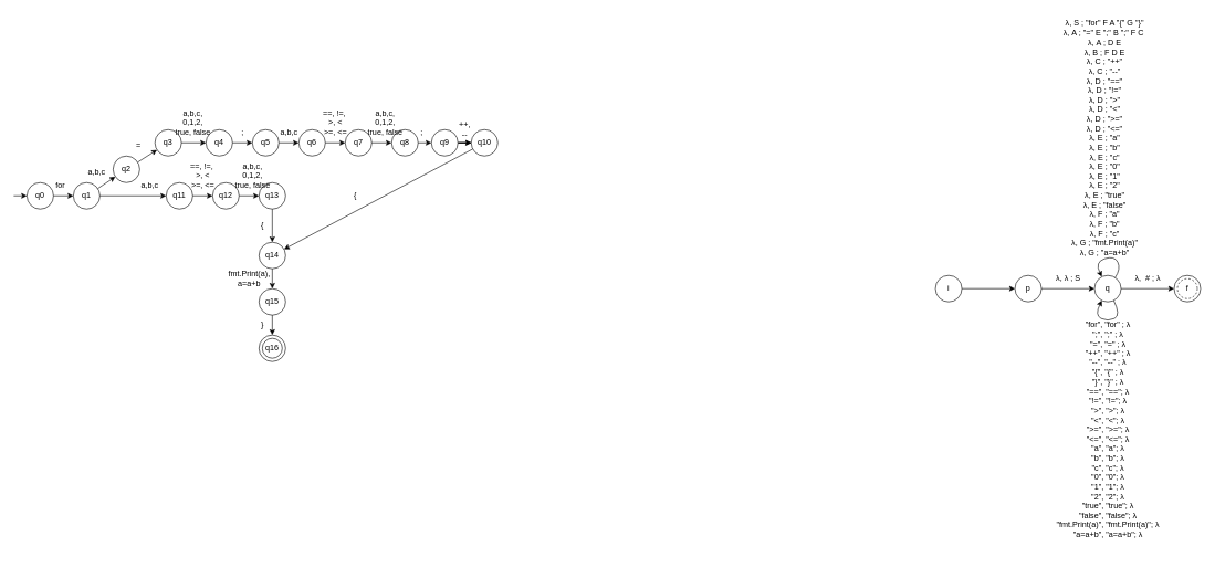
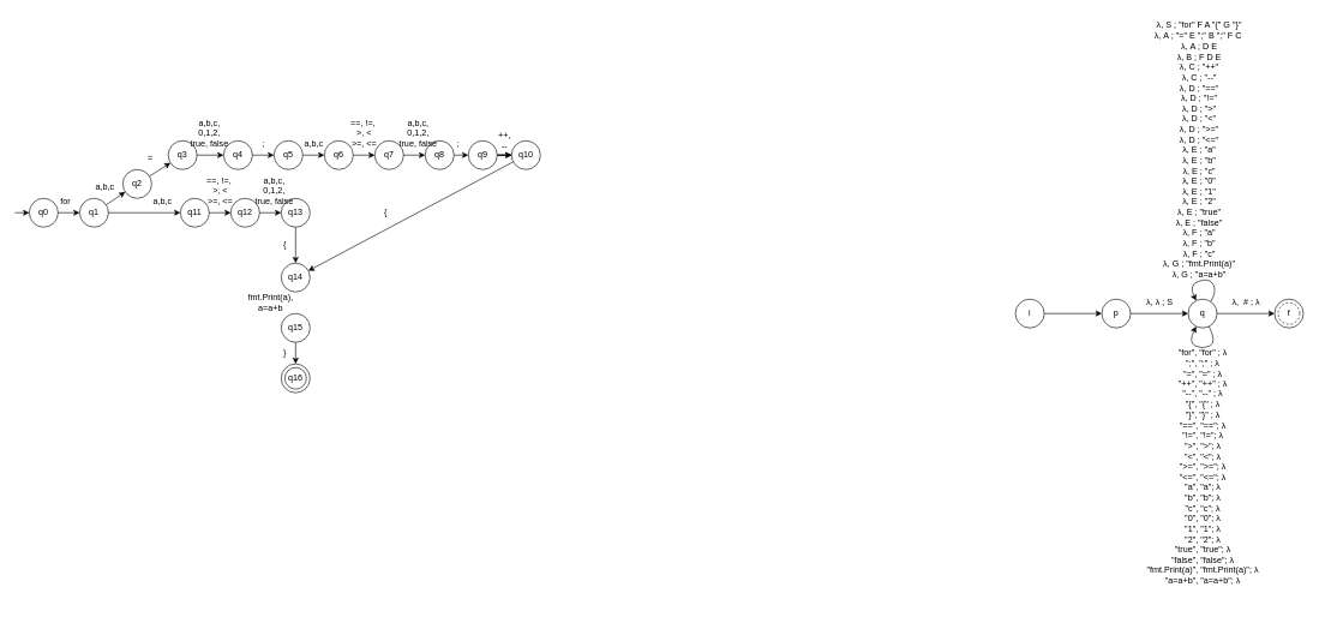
  <mxCell id="0" />
  <mxCell id="1" parent="0" />
  <mxCell id="2" value="i" style="ellipse;whiteSpace=wrap;html=1;aspect=fixed;" vertex="1" parent="1"><mxGeometry x="1410" y="415" width="40" height="40" as="geometry" /></mxCell>
  <mxCell id="3" value="p" style="ellipse;whiteSpace=wrap;html=1;aspect=fixed;" vertex="1" parent="1"><mxGeometry x="1530" y="415" width="40" height="40" as="geometry" /></mxCell>
  <mxCell id="4" value="q" style="ellipse;whiteSpace=wrap;html=1;aspect=fixed;" vertex="1" parent="1"><mxGeometry x="1650" y="415" width="40" height="40" as="geometry" /></mxCell>
  <mxCell id="5" value="" style="group" vertex="1" connectable="0" parent="1"><mxGeometry x="1770" y="415" width="40" height="40" as="geometry" /></mxCell>
  <mxCell id="6" value="" style="ellipse;whiteSpace=wrap;html=1;aspect=fixed;" vertex="1" parent="5"><mxGeometry width="40" height="40" as="geometry" /></mxCell>
  <mxCell id="7" value="f" style="ellipse;whiteSpace=wrap;html=1;aspect=fixed;dashed=1;" vertex="1" parent="5"><mxGeometry x="5" y="5" width="30" height="30" as="geometry" /></mxCell>
  <mxCell id="8" value="" style="endArrow=classic;html=1;rounded=0;" edge="1" parent="1" source="2" target="3"><mxGeometry width="50" height="50" relative="1" as="geometry"><mxPoint x="1530" y="375" as="sourcePoint" /><mxPoint x="1580" y="325" as="targetPoint" /></mxGeometry></mxCell>
  <mxCell id="9" value="" style="endArrow=classic;html=1;rounded=0;" edge="1" parent="1" source="3" target="4"><mxGeometry width="50" height="50" relative="1" as="geometry"><mxPoint x="1468" y="487" as="sourcePoint" /><mxPoint x="1542" y="453" as="targetPoint" /></mxGeometry></mxCell>
  <mxCell id="10" value="" style="endArrow=classic;html=1;rounded=0;" edge="1" parent="1" source="4" target="6"><mxGeometry width="50" height="50" relative="1" as="geometry"><mxPoint x="1580" y="445" as="sourcePoint" /><mxPoint x="1660" y="445" as="targetPoint" /></mxGeometry></mxCell>
  <mxCell id="11" value="λ, λ ; S" style="text;html=1;align=center;verticalAlign=middle;resizable=0;points=[];autosize=1;strokeColor=none;fillColor=none;" vertex="1" parent="1"><mxGeometry x="1580" y="405" width="60" height="30" as="geometry" /></mxCell>
  <mxCell id="12" value="λ,&amp;nbsp; # ; λ" style="text;html=1;align=center;verticalAlign=middle;resizable=0;points=[];autosize=1;strokeColor=none;fillColor=none;" vertex="1" parent="1"><mxGeometry x="1700" y="405" width="60" height="30" as="geometry" /></mxCell>
  <mxCell id="13" value="&lt;div&gt;&lt;div&gt;λ, S ; &quot;for&quot; F A &quot;{&quot; G &quot;}&quot;&lt;/div&gt;&lt;div&gt;λ, A ; &quot;=&quot; E &quot;;&quot; B&amp;nbsp;&quot;;&quot; F C&amp;nbsp;&lt;/div&gt;&lt;div&gt;λ, A ; D E&lt;/div&gt;&lt;div&gt;λ, B ; F D E&lt;/div&gt;&lt;div&gt;λ, C ; &quot;++&quot;&lt;/div&gt;&lt;div&gt;λ, C ; &quot;--&quot;&lt;/div&gt;&lt;div&gt;λ, D ; &quot;==&quot;&lt;/div&gt;&lt;div&gt;λ, D ; &quot;!=&quot;&lt;/div&gt;&lt;div&gt;λ, D ; &quot;&amp;gt;&quot;&lt;/div&gt;&lt;div&gt;λ, D ; &quot;&amp;lt;&quot;&lt;/div&gt;&lt;div&gt;λ, D ; &quot;&amp;gt;=&quot;&lt;/div&gt;&lt;div&gt;λ, D ; &quot;&amp;lt;=&quot;&lt;/div&gt;&lt;div&gt;λ, E ; &quot;a&quot;&lt;/div&gt;&lt;div&gt;λ, E ; &quot;b&quot;&lt;/div&gt;&lt;div&gt;λ, E ; &quot;c&quot;&lt;/div&gt;&lt;div&gt;λ, E ; &quot;0&quot;&lt;/div&gt;&lt;div&gt;λ, E ; &quot;1&quot;&lt;/div&gt;&lt;div&gt;λ, E ; &quot;2&quot;&lt;/div&gt;&lt;div&gt;λ, E ; &quot;true&quot;&lt;/div&gt;&lt;div&gt;λ, E ; &quot;false&quot;&lt;/div&gt;&lt;div&gt;λ, F ; &quot;a&quot;&lt;/div&gt;&lt;div&gt;λ, F ; &quot;b&quot;&lt;/div&gt;&lt;div&gt;λ, F ; &quot;c&quot;&lt;/div&gt;&lt;div&gt;λ, G ; &quot;fmt.Print(a)&quot;&lt;/div&gt;&lt;div&gt;λ, G ; &quot;a=a+b&quot;&lt;/div&gt;&lt;/div&gt;&lt;div&gt;&lt;br&gt;&lt;/div&gt;" style="text;html=1;align=center;verticalAlign=middle;resizable=0;points=[];autosize=1;strokeColor=none;fillColor=none;" vertex="1" parent="1"><mxGeometry x="1590" y="20" width="150" height="390" as="geometry" /></mxCell>
  <mxCell id="14" value="" style="curved=1;endArrow=classic;html=1;rounded=0;" edge="1" parent="1" source="4" target="4"><mxGeometry width="50" height="50" relative="1" as="geometry"><mxPoint x="1530" y="335" as="sourcePoint" /><mxPoint x="1580" y="285" as="targetPoint" /><Array as="points"><mxPoint x="1690" y="405" /><mxPoint x="1680" y="385" /><mxPoint x="1650" y="395" /></Array></mxGeometry></mxCell>
  <mxCell id="15" value="" style="curved=1;endArrow=classic;html=1;rounded=0;" edge="1" parent="1" source="4" target="4"><mxGeometry width="50" height="50" relative="1" as="geometry"><mxPoint x="1681" y="498" as="sourcePoint" /><mxPoint x="1661" y="497" as="targetPoint" /><Array as="points"><mxPoint x="1690" y="475" /><mxPoint x="1670" y="485" /><mxPoint x="1650" y="475" /></Array></mxGeometry></mxCell>
  <mxCell id="16" value="&lt;div&gt;&lt;div&gt;&lt;div&gt;&quot;for&quot;, &quot;for&quot; ; λ&lt;/div&gt;&lt;div&gt;&quot;;&quot;, &quot;;&quot; ; λ&lt;/div&gt;&lt;div&gt;&quot;=&quot;, &quot;=&quot; ; λ&lt;/div&gt;&lt;div&gt;&quot;++&quot;, &quot;++&quot; ; λ&lt;/div&gt;&lt;div&gt;&quot;--&quot;, &quot;--&quot; ; λ&lt;/div&gt;&lt;div&gt;&quot;{&quot;, &quot;{&quot; ; λ&lt;/div&gt;&lt;div&gt;&quot;}&quot;, &quot;}&quot; ; λ&lt;/div&gt;&lt;div&gt;&quot;==&quot;, &quot;==&quot;; λ&lt;/div&gt;&lt;div&gt;&quot;!=&quot;, &quot;!=&quot;; λ&lt;/div&gt;&lt;div&gt;&quot;&amp;gt;&quot;, &quot;&amp;gt;&quot;; λ&lt;/div&gt;&lt;div&gt;&quot;&amp;lt;&quot;, &quot;&amp;lt;&quot;; λ&lt;/div&gt;&lt;div&gt;&quot;&amp;gt;=&quot;, &quot;&amp;gt;=&quot;; λ&lt;/div&gt;&lt;div&gt;&quot;&amp;lt;=&quot;, &quot;&amp;lt;=&quot;; λ&lt;/div&gt;&lt;div&gt;&quot;a&quot;, &quot;a&quot;; λ&lt;/div&gt;&lt;div&gt;&quot;b&quot;, &quot;b&quot;; λ&lt;/div&gt;&lt;div&gt;&quot;c&quot;, &quot;c&quot;; λ&lt;/div&gt;&lt;div&gt;&quot;0&quot;, &quot;0&quot;; λ&lt;/div&gt;&lt;div&gt;&quot;1&quot;, &quot;1&quot;; λ&lt;/div&gt;&lt;div&gt;&quot;2&quot;, &quot;2&quot;; λ&lt;/div&gt;&lt;div&gt;&quot;true&quot;, &quot;true&quot;; λ&lt;/div&gt;&lt;div&gt;&quot;false&quot;, &quot;false&quot;; λ&lt;/div&gt;&lt;div&gt;&quot;fmt.Print(a)&quot;, &quot;fmt.Print(a)&quot;; λ&lt;/div&gt;&lt;div&gt;&quot;a=a+b&quot;, &quot;a=a+b&quot;; λ&lt;/div&gt;&lt;/div&gt;&lt;/div&gt;&lt;div&gt;&lt;br&gt;&lt;/div&gt;" style="text;html=1;align=center;verticalAlign=middle;resizable=0;points=[];autosize=1;strokeColor=none;fillColor=none;" vertex="1" parent="1"><mxGeometry x="1580" y="475" width="180" height="360" as="geometry" /></mxCell>
  <mxCell id="17" value="q0" style="ellipse;whiteSpace=wrap;html=1;aspect=fixed;" vertex="1" parent="1"><mxGeometry x="40" y="275" width="40" height="40" as="geometry" /></mxCell>
  <mxCell id="18" value="q1" style="ellipse;whiteSpace=wrap;html=1;aspect=fixed;" vertex="1" parent="1"><mxGeometry x="110" y="275" width="40" height="40" as="geometry" /></mxCell>
  <mxCell id="19" value="" style="group" vertex="1" connectable="0" parent="1"><mxGeometry x="390" y="505" width="40" height="40" as="geometry" /></mxCell>
  <mxCell id="20" value="" style="ellipse;whiteSpace=wrap;html=1;aspect=fixed;" vertex="1" parent="19"><mxGeometry width="40" height="40" as="geometry" /></mxCell>
  <mxCell id="21" value="q16" style="ellipse;whiteSpace=wrap;html=1;aspect=fixed;" vertex="1" parent="19"><mxGeometry x="5" y="5" width="30" height="30" as="geometry" /></mxCell>
  <mxCell id="22" value="" style="endArrow=classic;html=1;rounded=0;" edge="1" parent="1" source="17" target="18"><mxGeometry width="50" height="50" relative="1" as="geometry"><mxPoint x="110" y="235" as="sourcePoint" /><mxPoint x="160" as="targetPoint" y="185" /></mxGeometry></mxCell>
  <mxCell id="23" value="" style="endArrow=classic;html=1;rounded=0;" edge="1" parent="1" source="18" target="25"><mxGeometry width="50" height="50" relative="1" as="geometry"><mxPoint x="48" y="347" as="sourcePoint" /><mxPoint x="193" y="256" as="targetPoint" /></mxGeometry></mxCell>
  <mxCell id="24" value="for" style="text;html=1;align=center;verticalAlign=middle;resizable=0;points=[];autosize=1;strokeColor=none;fillColor=none;" vertex="1" parent="1"><mxGeometry x="70" y="265" width="40" height="30" as="geometry" /></mxCell>
  <mxCell id="25" value="q2" style="ellipse;whiteSpace=wrap;html=1;aspect=fixed;" vertex="1" parent="1"><mxGeometry x="170" y="235" width="40" height="40" as="geometry" /></mxCell>
  <mxCell id="26" value="a,b,c" style="text;html=1;align=center;verticalAlign=middle;resizable=0;points=[];autosize=1;strokeColor=none;fillColor=none;" vertex="1" parent="1"><mxGeometry x="120" y="245" width="50" height="30" as="geometry" /></mxCell>
  <mxCell id="27" value="q3" style="ellipse;whiteSpace=wrap;html=1;aspect=fixed;" vertex="1" parent="1"><mxGeometry x="233" y="195" width="40" height="40" as="geometry" /></mxCell>
  <mxCell id="28" value="" style="endArrow=classic;html=1;rounded=0;" edge="1" parent="1" target="17"><mxGeometry width="50" height="50" relative="1" as="geometry"><mxPoint x="20" y="295" as="sourcePoint" /><mxPoint x="300" y="235" as="targetPoint" /></mxGeometry></mxCell>
  <mxCell id="29" value="" style="endArrow=classic;html=1;rounded=0;" edge="1" parent="1" source="25" target="27"><mxGeometry width="50" height="50" relative="1" as="geometry"><mxPoint x="200" y="214" as="sourcePoint" /><mxPoint x="90" y="274" as="targetPoint" /></mxGeometry></mxCell>
  <mxCell id="30" value="=" style="text;html=1;align=center;verticalAlign=middle;resizable=0;points=[];autosize=1;strokeColor=none;fillColor=none;" vertex="1" parent="1"><mxGeometry x="193" y="205" width="30" height="30" as="geometry" /></mxCell>
  <mxCell id="31" value="q4" style="ellipse;whiteSpace=wrap;html=1;aspect=fixed;" vertex="1" parent="1"><mxGeometry x="310" y="195" width="40" height="40" as="geometry" /></mxCell>
  <mxCell id="32" value="" style="endArrow=classic;html=1;rounded=0;" edge="1" parent="1" source="27" target="31"><mxGeometry width="50" height="50" relative="1" as="geometry"><mxPoint x="127" y="263" as="sourcePoint" /><mxPoint x="173" y="235" as="targetPoint" /></mxGeometry></mxCell>
  <mxCell id="33" value="a,b,c,&lt;br&gt;0,1,2,&lt;br&gt;true, false" style="text;html=1;align=center;verticalAlign=middle;resizable=0;points=[];autosize=1;strokeColor=none;fillColor=none;" vertex="1" parent="1"><mxGeometry x="250" y="155" width="80" height="60" as="geometry" /></mxCell>
  <mxCell id="34" value="q5" style="ellipse;whiteSpace=wrap;html=1;aspect=fixed;" vertex="1" parent="1"><mxGeometry x="380" y="195" width="40" height="40" as="geometry" /></mxCell>
  <mxCell id="35" value="" style="endArrow=classic;html=1;rounded=0;" edge="1" parent="1" source="31" target="34"><mxGeometry width="50" height="50" relative="1" as="geometry"><mxPoint x="180" y="225" as="sourcePoint" /><mxPoint x="230" y="225" as="targetPoint" /></mxGeometry></mxCell>
  <mxCell id="36" value=";" style="text;html=1;align=center;verticalAlign=middle;resizable=0;points=[];autosize=1;strokeColor=none;fillColor=none;" vertex="1" parent="1"><mxGeometry x="350" width="30" height="30" as="geometry" y="185" /></mxCell>
  <mxCell id="37" value="q6" style="ellipse;whiteSpace=wrap;html=1;aspect=fixed;" vertex="1" parent="1"><mxGeometry x="450" y="195" width="40" height="40" as="geometry" /></mxCell>
  <mxCell id="38" value="" style="endArrow=classic;html=1;rounded=0;" edge="1" parent="1" source="34" target="37"><mxGeometry width="50" height="50" relative="1" as="geometry"><mxPoint x="430" y="295" as="sourcePoint" /><mxPoint x="480" y="245" as="targetPoint" /></mxGeometry></mxCell>
  <mxCell id="39" value="a,b,c" style="text;html=1;align=center;verticalAlign=middle;resizable=0;points=[];autosize=1;strokeColor=none;fillColor=none;" vertex="1" parent="1"><mxGeometry x="410" width="50" height="30" as="geometry" y="185" /></mxCell>
  <mxCell id="40" value="" style="endArrow=classic;html=1;rounded=0;" edge="1" parent="1" source="37" target="41"><mxGeometry width="50" height="50" relative="1" as="geometry"><mxPoint x="430" y="225" as="sourcePoint" /><mxPoint x="460" y="225" as="targetPoint" /></mxGeometry></mxCell>
  <mxCell id="41" value="q7" style="ellipse;whiteSpace=wrap;html=1;aspect=fixed;" vertex="1" parent="1"><mxGeometry x="520" y="195" width="40" height="40" as="geometry" /></mxCell>
  <mxCell id="42" value="==, !=,&amp;nbsp;&lt;br&gt;&amp;gt;, &amp;lt;&lt;br&gt;&amp;gt;=, &amp;lt;=" style="text;html=1;align=center;verticalAlign=middle;resizable=0;points=[];autosize=1;strokeColor=none;fillColor=none;" vertex="1" parent="1"><mxGeometry x="475" y="155" width="60" height="60" as="geometry" /></mxCell>
  <mxCell id="43" value="q8" style="ellipse;whiteSpace=wrap;html=1;aspect=fixed;" vertex="1" parent="1"><mxGeometry x="590" y="195" width="40" height="40" as="geometry" /></mxCell>
  <mxCell id="44" value="" style="endArrow=classic;html=1;rounded=0;" edge="1" parent="1" target="43" source="41"><mxGeometry width="50" height="50" relative="1" as="geometry"><mxPoint x="563" y="215" as="sourcePoint" /><mxPoint x="463" y="235" as="targetPoint" /></mxGeometry></mxCell>
  <mxCell id="45" value="a,b,c,&lt;br&gt;0,1,2,&lt;br&gt;true, false" style="text;html=1;align=center;verticalAlign=middle;resizable=0;points=[];autosize=1;strokeColor=none;fillColor=none;" vertex="1" parent="1"><mxGeometry x="540" y="155" width="80" height="60" as="geometry" /></mxCell>
  <mxCell id="46" value="" style="edgeStyle=orthogonalEdgeStyle;rounded=0;orthogonalLoop=1;jettySize=auto;html=1;" edge="1" parent="1" source="47" target="50"><mxGeometry relative="1" as="geometry" /></mxCell>
  <mxCell id="47" value="q9" style="ellipse;whiteSpace=wrap;html=1;aspect=fixed;" vertex="1" parent="1"><mxGeometry x="650" y="195" width="40" height="40" as="geometry" /></mxCell>
  <mxCell id="48" value="" style="endArrow=classic;html=1;rounded=0;" edge="1" parent="1" target="47" source="43"><mxGeometry width="50" height="50" relative="1" as="geometry"><mxPoint x="660" y="215" as="sourcePoint" /><mxPoint x="540" y="225" as="targetPoint" /></mxGeometry></mxCell>
  <mxCell id="49" value=";" style="text;html=1;align=center;verticalAlign=middle;resizable=0;points=[];autosize=1;strokeColor=none;fillColor=none;" vertex="1" parent="1"><mxGeometry x="620" width="30" height="30" as="geometry" y="185" /></mxCell>
  <mxCell id="50" value="q10" style="ellipse;whiteSpace=wrap;html=1;aspect=fixed;" vertex="1" parent="1"><mxGeometry x="710" y="195" width="40" height="40" as="geometry" /></mxCell>
  <mxCell id="51" value="" style="endArrow=classic;html=1;rounded=0;" edge="1" parent="1" target="50" source="47"><mxGeometry width="50" height="50" relative="1" as="geometry"><mxPoint x="690" y="215" as="sourcePoint" /><mxPoint x="600" y="225" as="targetPoint" /></mxGeometry></mxCell>
  <mxCell id="52" value="++,&lt;br&gt;--" style="text;html=1;align=center;verticalAlign=middle;resizable=0;points=[];autosize=1;strokeColor=none;fillColor=none;" vertex="1" parent="1"><mxGeometry x="680" y="175" width="40" height="40" as="geometry" /></mxCell>
  <mxCell id="53" value="" style="endArrow=classic;html=1;rounded=0;" edge="1" parent="1" source="18" target="54"><mxGeometry width="50" height="50" relative="1" as="geometry"><mxPoint x="157" y="294" as="sourcePoint" /><mxPoint x="200" y="295" as="targetPoint" /></mxGeometry></mxCell>
  <mxCell id="54" value="q11" style="ellipse;whiteSpace=wrap;html=1;aspect=fixed;" vertex="1" parent="1"><mxGeometry x="250" y="275" width="40" height="40" as="geometry" /></mxCell>
  <mxCell id="55" value="a,b,c" style="text;html=1;align=center;verticalAlign=middle;resizable=0;points=[];autosize=1;strokeColor=none;fillColor=none;" vertex="1" parent="1"><mxGeometry x="200" y="265" width="50" height="30" as="geometry" /></mxCell>
  <mxCell id="56" value="" style="endArrow=classic;html=1;rounded=0;" edge="1" parent="1" source="54" target="57"><mxGeometry width="50" height="50" relative="1" as="geometry"><mxPoint x="230" y="305" as="sourcePoint" /><mxPoint x="260" y="305" as="targetPoint" /></mxGeometry></mxCell>
  <mxCell id="57" value="q12" style="ellipse;whiteSpace=wrap;html=1;aspect=fixed;" vertex="1" parent="1"><mxGeometry x="320" y="275" width="40" height="40" as="geometry" /></mxCell>
  <mxCell id="58" value="==, !=,&amp;nbsp;&lt;br&gt;&amp;gt;, &amp;lt;&lt;br&gt;&amp;gt;=, &amp;lt;=" style="text;html=1;align=center;verticalAlign=middle;resizable=0;points=[];autosize=1;strokeColor=none;fillColor=none;" vertex="1" parent="1"><mxGeometry x="275" y="235" width="60" height="60" as="geometry" /></mxCell>
  <mxCell id="59" value="q13" style="ellipse;whiteSpace=wrap;html=1;aspect=fixed;" vertex="1" parent="1"><mxGeometry x="390" y="275" width="40" height="40" as="geometry" /></mxCell>
  <mxCell id="60" value="" style="endArrow=classic;html=1;rounded=0;" edge="1" parent="1" source="57" target="59"><mxGeometry width="50" height="50" relative="1" as="geometry"><mxPoint x="363" y="295" as="sourcePoint" /><mxPoint x="263" y="315" as="targetPoint" /></mxGeometry></mxCell>
  <mxCell id="61" value="a,b,c,&lt;br&gt;0,1,2,&lt;br&gt;true, false" style="text;html=1;align=center;verticalAlign=middle;resizable=0;points=[];autosize=1;strokeColor=none;fillColor=none;" vertex="1" parent="1"><mxGeometry x="340" y="235" width="80" height="60" as="geometry" /></mxCell>
  <mxCell id="62" value="q14" style="ellipse;whiteSpace=wrap;html=1;aspect=fixed;" vertex="1" parent="1"><mxGeometry x="390" y="365" width="40" height="40" as="geometry" /></mxCell>
  <mxCell id="63" value="" style="endArrow=classic;html=1;rounded=0;" edge="1" parent="1" source="59" target="62"><mxGeometry width="50" height="50" relative="1" as="geometry"><mxPoint x="490" y="365" as="sourcePoint" /><mxPoint x="540" y="315" as="targetPoint" /></mxGeometry></mxCell>
  <mxCell id="64" value="" style="endArrow=classic;html=1;rounded=0;" edge="1" parent="1" source="50" target="62"><mxGeometry width="50" height="50" relative="1" as="geometry"><mxPoint x="420" y="325" as="sourcePoint" /><mxPoint x="420" y="365" as="targetPoint" /></mxGeometry></mxCell>
  <mxCell id="65" value="{" style="text;html=1;align=center;verticalAlign=middle;resizable=0;points=[];autosize=1;strokeColor=none;fillColor=none;" vertex="1" parent="1"><mxGeometry x="380" y="325" width="30" height="30" as="geometry" /></mxCell>
  <mxCell id="66" value="{" style="text;html=1;align=center;verticalAlign=middle;resizable=0;points=[];autosize=1;strokeColor=none;fillColor=none;" vertex="1" parent="1"><mxGeometry x="520" y="280" width="30" height="30" as="geometry" /></mxCell>
  <mxCell id="67" value="q15" style="ellipse;whiteSpace=wrap;html=1;aspect=fixed;" vertex="1" parent="1"><mxGeometry x="390" y="435" width="40" height="40" as="geometry" /></mxCell>
- <mxCell id="68" value="" style="endArrow=classic;html=1;rounded=0;" edge="1" parent="1" target="67" source="62"><mxGeometry width="50" height="50" relative="1" as="geometry"><mxPoint x="410" y="405" as="sourcePoint" /><mxPoint x="540" y="405" as="targetPoint" /></mxGeometry></mxCell>
  <mxCell id="69" value="fmt.Print(a),&lt;br&gt;a=a+b" style="text;html=1;align=center;verticalAlign=middle;resizable=0;points=[];autosize=1;strokeColor=none;fillColor=none;" vertex="1" parent="1"><mxGeometry x="330" y="400" width="90" height="40" as="geometry" /></mxCell>
  <mxCell id="70" value="" style="endArrow=classic;html=1;rounded=0;" edge="1" parent="1" source="67"><mxGeometry width="50" height="50" relative="1" as="geometry"><mxPoint x="410" y="495" as="sourcePoint" /><mxPoint x="410" y="505" as="targetPoint" /></mxGeometry></mxCell>
  <mxCell id="71" value="}" style="text;html=1;align=center;verticalAlign=middle;resizable=0;points=[];autosize=1;strokeColor=none;fillColor=none;" vertex="1" parent="1"><mxGeometry x="380" y="475" width="30" height="30" as="geometry" /></mxCell>
